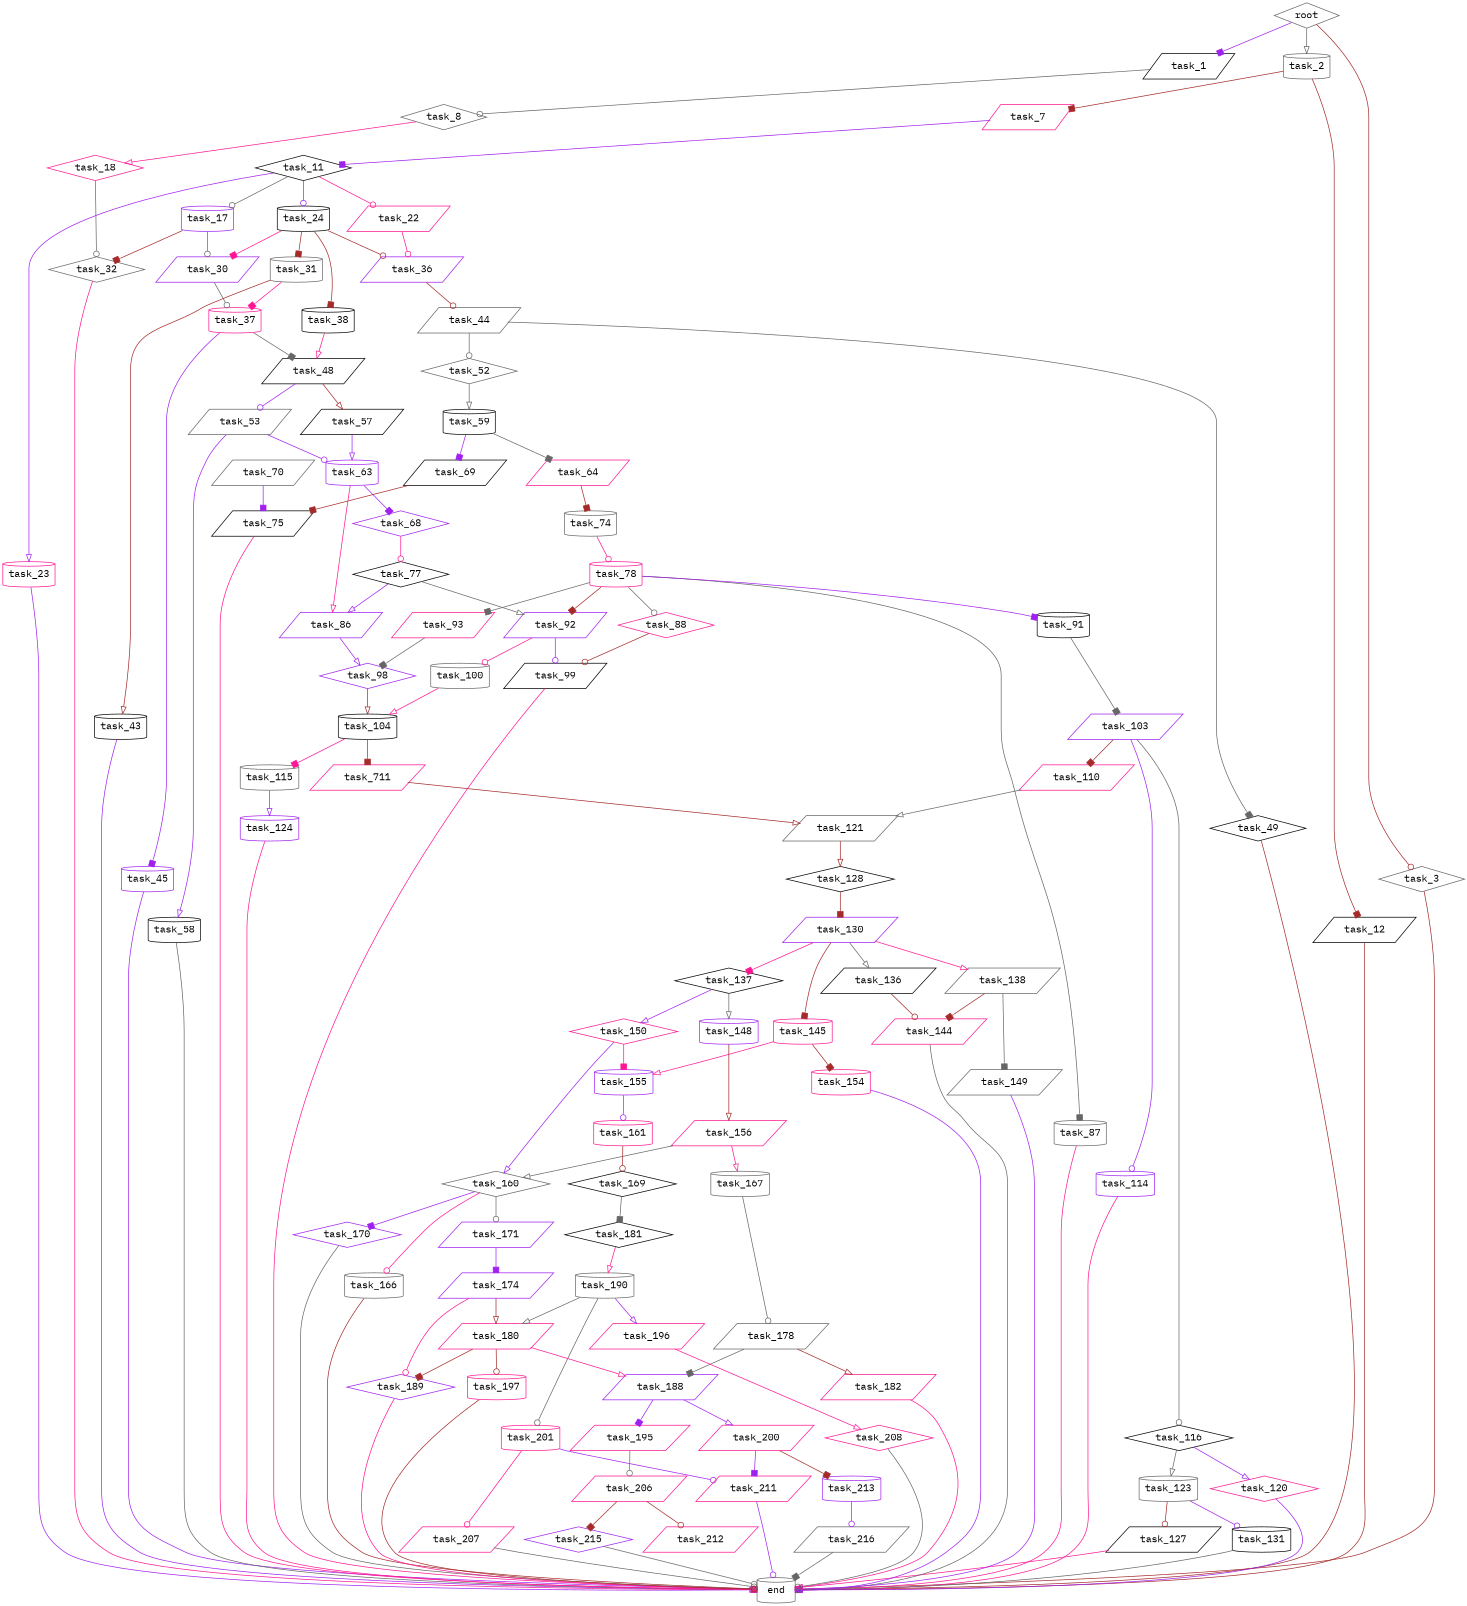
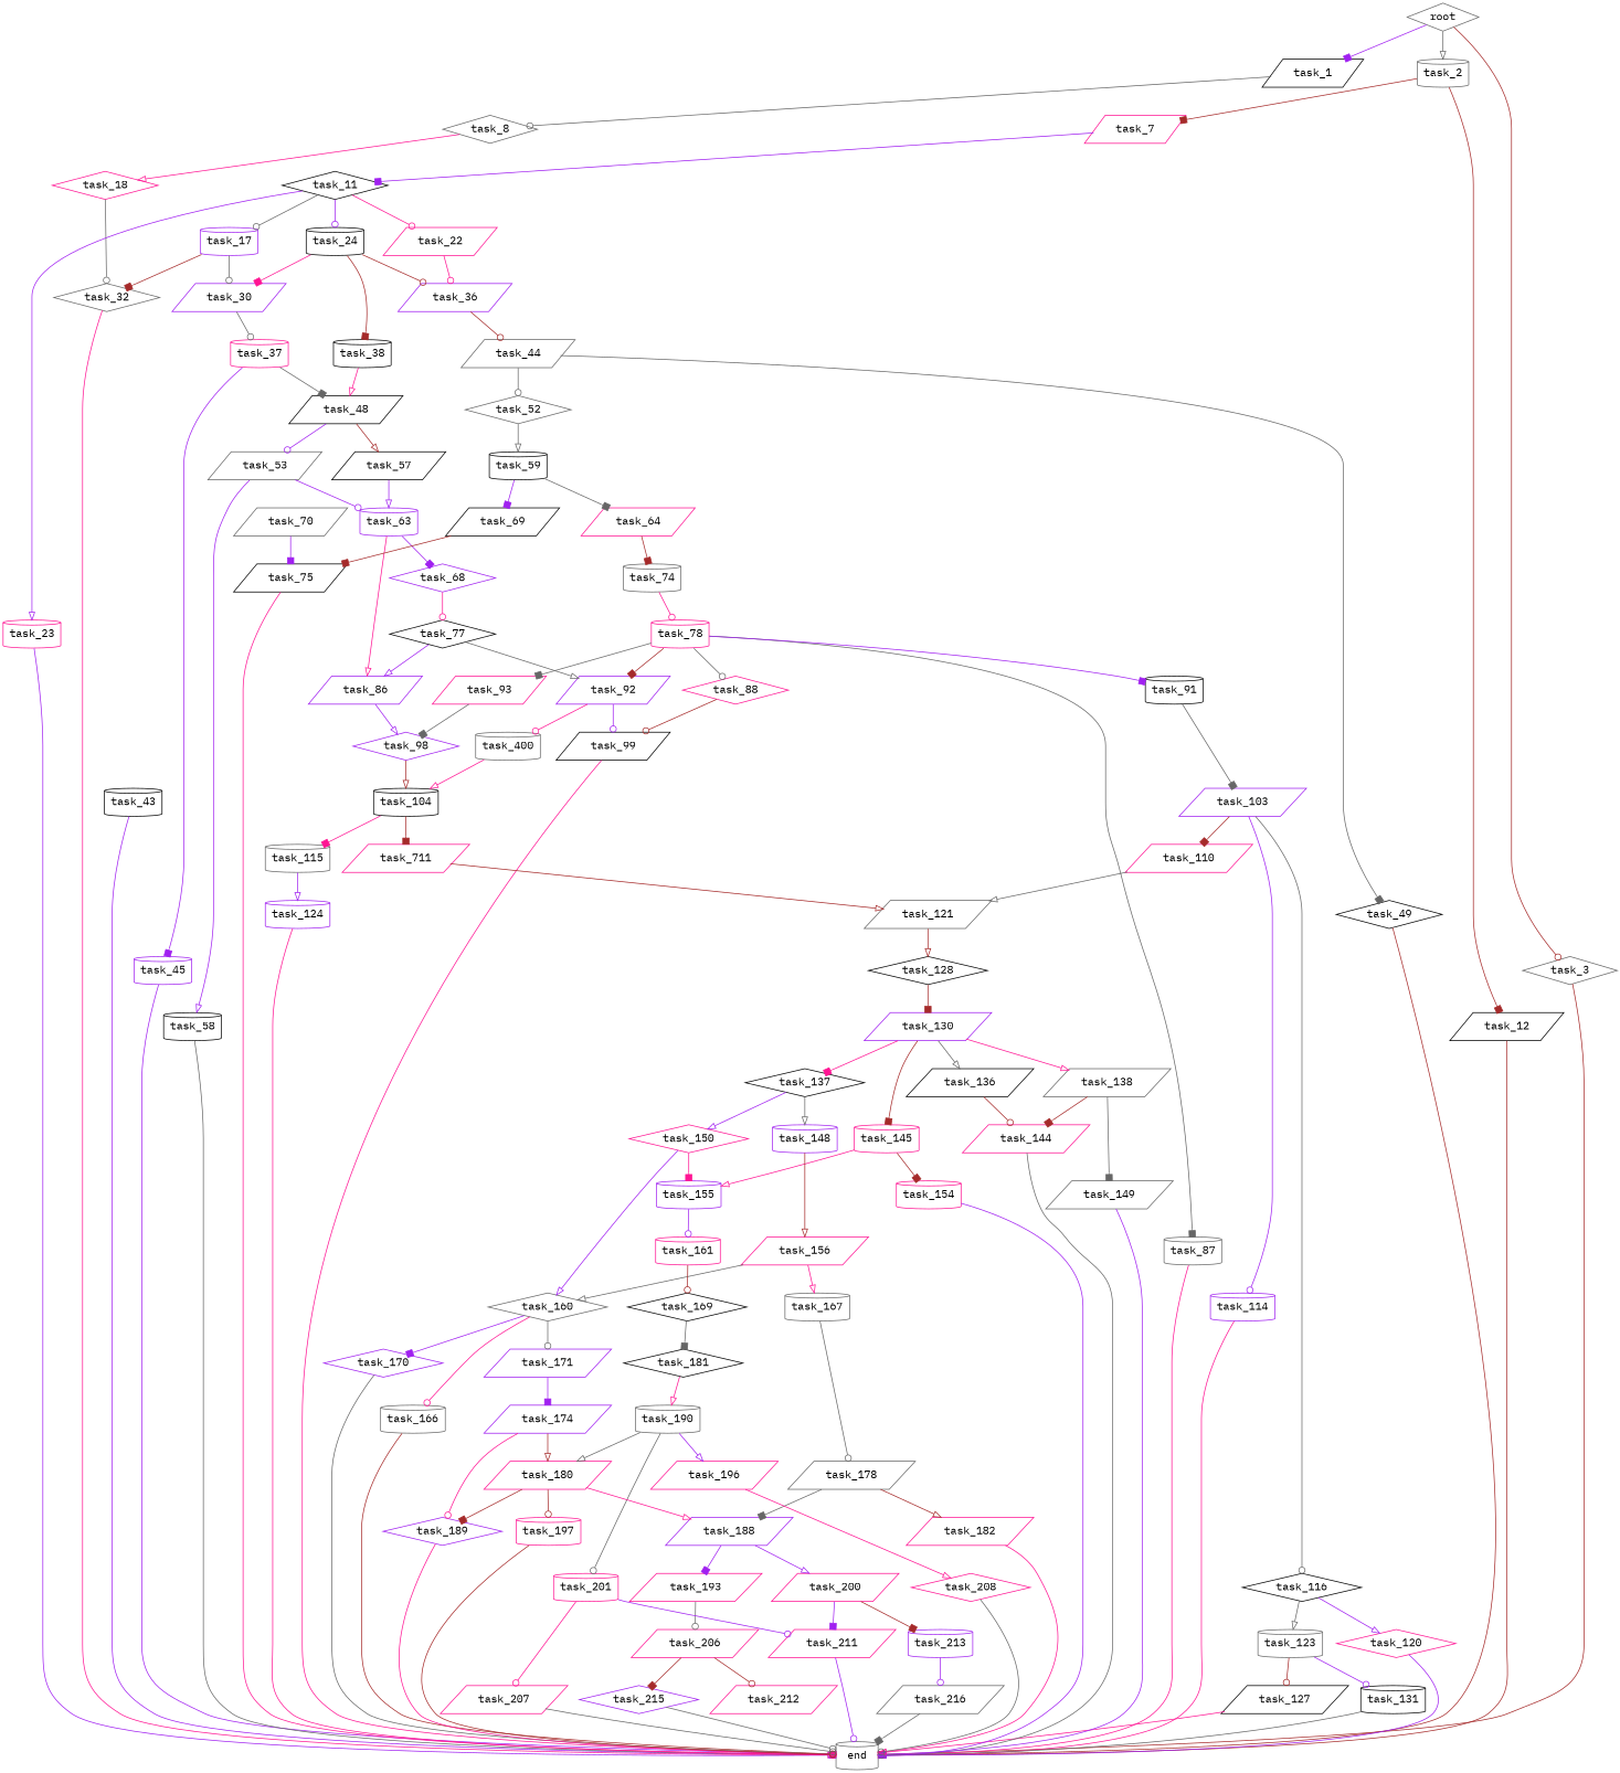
  digraph {
    fontname="IBM Plex Mono"
    node [color=deeppink fontname="IBM Plex Mono" shape=parallelogram]
    edge [arrowhead=box color=gray40 fontname="IBM Plex Mono"]
    root [color=gray40 shape=diamond]
    task_1 [color=black]
    task_2 [color=gray40 shape=cylinder]
    task_3 [color=gray40 shape=diamond]
    task_8 [color=gray40 shape=diamond]
    task_7
    task_12 [color=black]
    end [color=gray40 shape=cylinder]
    task_18 [shape=diamond]
    task_11 [color=black shape=diamond]
    task_17 [color=purple shape=cylinder]
    task_22
    task_23 [shape=cylinder]
    task_24 [color=black shape=cylinder]
    task_32 [color=gray40 shape=diamond]
    task_30 [color=purple]
    task_36 [color=purple]
-   task_31 [color=gray40 shape=cylinder]
    task_38 [color=black shape=cylinder]
    task_37 [shape=cylinder]
    task_44 [color=gray40]
    task_43 [color=black shape=cylinder]
    task_48 [color=black]
    task_45 [color=purple shape=cylinder]
    task_49 [color=black shape=diamond]
    task_52 [color=gray40 shape=diamond]
    task_53 [color=gray40]
    task_57 [color=black]
    task_59 [color=black shape=cylinder]
    task_58 [color=black shape=cylinder]
    task_63 [color=purple shape=cylinder]
    task_64
    task_69 [color=black]
    task_68 [color=purple shape=diamond]
    task_86 [color=purple]
    task_74 [color=gray40 shape=cylinder]
    task_75 [color=black]
    task_77 [color=black shape=diamond]
    task_70 [color=gray40]
    task_78 [shape=cylinder]
    task_92 [color=purple]
    task_87 [color=gray40 shape=cylinder]
    task_88 [shape=diamond]
    task_91 [color=black shape=cylinder]
    task_93
    task_98 [color=purple shape=diamond]
    task_99 [color=black]
-   task_100 [color=gray40 shape=cylinder]
+   task_100 [color=gray40 shape=cylinder label=task_400]
    task_103 [color=purple]
    task_104 [color=black shape=cylinder]
    task_110
    task_114 [color=purple shape=cylinder]
    task_116 [color=black shape=diamond]
    n54 [label=task_711]
    task_115 [color=gray40 shape=cylinder]
    task_121 [color=gray40]
    task_120 [shape=diamond]
    task_123 [color=gray40 shape=cylinder]
    task_124 [color=purple shape=cylinder]
    task_128 [color=black shape=diamond]
    task_127 [color=black]
    task_131 [color=black shape=cylinder]
    task_130 [color=purple]
    task_136 [color=black]
    task_137 [color=black shape=diamond]
    task_138 [color=gray40]
    task_145 [shape=cylinder]
    task_144
    task_148 [color=purple shape=cylinder]
    task_150 [shape=diamond]
    task_149 [color=gray40]
    task_154 [shape=cylinder]
    task_155 [color=purple shape=cylinder]
    task_156
    task_160 [color=gray40 shape=diamond]
    task_161 [shape=cylinder]
    task_167 [color=gray40 shape=cylinder]
    task_166 [color=gray40 shape=cylinder]
    task_170 [color=purple shape=diamond]
    task_171 [color=purple]
    task_169 [color=black shape=diamond]
    n82 [color=gray40 label=task_178]
    task_174 [color=purple]
    task_181 [color=black shape=diamond]
    task_182
    task_188 [color=purple]
    task_190 [color=gray40 shape=cylinder]
    task_180
    task_189 [color=purple shape=diamond]
    task_197 [shape=cylinder]
-   task_195
+   task_195 [label=task_193]
    task_200
    task_196
    task_201 [shape=cylinder]
    task_206
    task_211
    task_213 [color=purple shape=cylinder]
    task_208 [shape=diamond]
    task_207
    task_212
    task_215 [color=purple shape=diamond]
    task_216 [color=gray40]
    root -> task_1 [color=purple]
    root -> task_2 [arrowhead=onormal]
    root -> task_3 [arrowhead=odot color=brown]
    task_1 -> task_8 [arrowhead=odot]
    task_2 -> task_7 [color=brown]
    task_2 -> task_12 [color=brown]
    task_3 -> end [color=brown]
    task_8 -> task_18 [arrowhead=onormal color=deeppink]
    task_7 -> task_11 [color=purple]
    task_12 -> end [color=brown]
    task_18 -> task_32 [arrowhead=odot]
    task_11 -> task_17 [arrowhead=odot]
    task_11 -> task_22 [arrowhead=odot color=deeppink]
    task_11 -> task_23 [arrowhead=onormal color=purple]
    task_11 -> task_24 [arrowhead=odot color=purple]
    task_17 -> task_32 [color=brown]
    task_17 -> task_30 [arrowhead=odot]
    task_22 -> task_36 [arrowhead=odot color=deeppink]
    task_23 -> end [arrowhead=onormal color=purple]
    task_24 -> task_30 [color=deeppink]
    task_24 -> task_36 [arrowhead=odot color=brown]
-   task_24 -> task_31 [color=brown]
    task_24 -> task_38 [color=brown]
    task_32 -> end [arrowhead=onormal color=deeppink]
    task_30 -> task_37 [arrowhead=odot]
    task_36 -> task_44 [arrowhead=odot color=brown]
-   task_31 -> task_37 [color=deeppink]
-   task_31 -> task_43 [arrowhead=onormal color=brown]
    task_38 -> task_48 [arrowhead=onormal color=deeppink]
    task_37 -> task_48
    task_37 -> task_45 [color=purple]
    task_44 -> task_49
    task_44 -> task_52 [arrowhead=odot]
    task_43 -> end [color=purple]
    task_48 -> task_53 [arrowhead=odot color=purple]
    task_48 -> task_57 [arrowhead=onormal color=brown]
    task_45 -> end [color=purple]
    task_49 -> end [color=brown]
    task_52 -> task_59 [arrowhead=onormal]
    task_53 -> task_58 [arrowhead=onormal color=purple]
    task_53 -> task_63 [arrowhead=odot color=purple]
    task_57 -> task_63 [arrowhead=onormal color=purple]
    task_59 -> task_64
    task_59 -> task_69 [color=purple]
    task_58 -> end [arrowhead=odot]
    task_63 -> task_68 [color=purple]
    task_63 -> task_86 [arrowhead=onormal color=deeppink]
    task_64 -> task_74 [color=brown]
    task_69 -> task_75 [color=brown]
    task_68 -> task_77 [arrowhead=odot color=deeppink]
    task_86 -> task_98 [arrowhead=onormal color=purple]
    task_74 -> task_78 [arrowhead=odot color=deeppink]
    task_75 -> end [arrowhead=odot color=deeppink]
    task_77 -> task_86 [arrowhead=onormal color=purple]
    task_77 -> task_92 [arrowhead=onormal]
    task_70 -> task_75 [color=purple]
    task_78 -> task_92 [color=brown]
    task_78 -> task_87
    task_78 -> task_88 [arrowhead=odot]
    task_78 -> task_91 [color=purple]
    task_78 -> task_93
    task_92 -> task_99 [arrowhead=odot color=purple]
    task_92 -> task_100 [arrowhead=odot color=deeppink]
    task_87 -> end [arrowhead=onormal color=deeppink]
    task_88 -> task_99 [arrowhead=odot color=brown]
    task_91 -> task_103
    task_93 -> task_98
    task_98 -> task_104 [arrowhead=onormal color=brown]
    task_99 -> end [color=deeppink]
    task_100 -> task_104 [arrowhead=onormal color=deeppink]
    task_103 -> task_110 [color=brown]
    task_103 -> task_114 [arrowhead=odot color=purple]
    task_103 -> task_116 [arrowhead=odot]
    task_104 -> n54 [color=brown]
    task_104 -> task_115 [color=deeppink]
    task_110 -> task_121 [arrowhead=onormal]
    task_114 -> end [color=deeppink]
    task_116 -> task_120 [arrowhead=onormal color=purple]
    task_116 -> task_123 [arrowhead=onormal]
    n54 -> task_121 [arrowhead=onormal color=brown]
    task_115 -> task_124 [arrowhead=onormal color=purple]
    task_121 -> task_128 [arrowhead=onormal color=brown]
    task_120 -> end [color=purple]
    task_123 -> task_127 [arrowhead=odot color=brown]
    task_123 -> task_131 [arrowhead=odot color=purple]
    task_124 -> end [arrowhead=odot color=deeppink]
    task_128 -> task_130 [color=brown]
    task_127 -> end [arrowhead=onormal color=deeppink]
    task_131 -> end [arrowhead=onormal]
    task_130 -> task_136 [arrowhead=onormal]
    task_130 -> task_137 [color=deeppink]
    task_130 -> task_138 [arrowhead=onormal color=deeppink]
    task_130 -> task_145 [color=brown]
    task_136 -> task_144 [arrowhead=odot color=brown]
    task_137 -> task_148 [arrowhead=onormal]
    task_137 -> task_150 [arrowhead=onormal color=purple]
    task_138 -> task_144 [color=brown]
    task_138 -> task_149
    task_145 -> task_154 [color=brown]
    task_145 -> task_155 [arrowhead=onormal color=deeppink]
    task_144 -> end [arrowhead=odot]
    task_148 -> task_156 [arrowhead=onormal color=brown]
    task_150 -> task_155 [color=deeppink]
    task_150 -> task_160 [arrowhead=onormal color=purple]
    task_149 -> end [arrowhead=onormal color=purple]
    task_154 -> end [arrowhead=onormal color=purple]
    task_155 -> task_161 [arrowhead=odot color=purple]
    task_156 -> task_160 [arrowhead=onormal]
    task_156 -> task_167 [arrowhead=onormal color=deeppink]
    task_160 -> task_166 [arrowhead=odot color=deeppink]
    task_160 -> task_170 [color=purple]
    task_160 -> task_171 [arrowhead=odot]
    task_161 -> task_169 [arrowhead=odot color=brown]
    task_167 -> n82 [arrowhead=odot]
    task_166 -> end [arrowhead=odot color=brown]
    task_170 -> end [arrowhead=odot]
    task_171 -> task_174 [color=purple]
    task_169 -> task_181
    n82 -> task_182 [arrowhead=onormal color=brown]
    n82 -> task_188
    task_174 -> task_180 [arrowhead=onormal color=brown]
    task_174 -> task_189 [arrowhead=odot color=deeppink]
    task_181 -> task_190 [arrowhead=onormal color=deeppink]
    task_182 -> end [arrowhead=onormal color=deeppink]
    task_188 -> task_195 [color=purple]
    task_188 -> task_200 [arrowhead=onormal color=purple]
    task_190 -> task_180 [arrowhead=onormal]
    task_190 -> task_196 [arrowhead=onormal color=purple]
    task_190 -> task_201 [arrowhead=odot]
    task_180 -> task_188 [arrowhead=onormal color=deeppink]
    task_180 -> task_189 [color=brown]
    task_180 -> task_197 [arrowhead=odot color=brown]
    task_189 -> end [arrowhead=odot color=deeppink]
    task_197 -> end [arrowhead=odot color=brown]
    task_195 -> task_206 [arrowhead=odot]
    task_200 -> task_211 [color=purple]
    task_200 -> task_213 [color=brown]
    task_196 -> task_208 [arrowhead=onormal color=deeppink]
    task_201 -> task_211 [arrowhead=odot color=purple]
    task_201 -> task_207 [arrowhead=odot color=deeppink]
    task_206 -> task_212 [arrowhead=odot color=brown]
    task_206 -> task_215 [color=brown]
    task_211 -> end [arrowhead=odot color=purple]
    task_213 -> task_216 [arrowhead=odot color=purple]
    task_208 -> end [arrowhead=odot]
    task_207 -> end [arrowhead=odot]
    task_215 -> end [arrowhead=odot]
    task_216 -> end
  }
